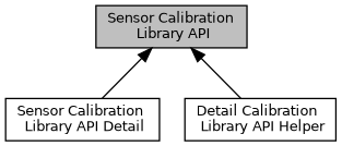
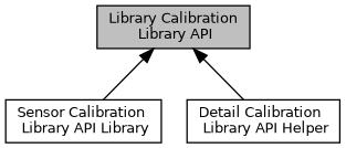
  digraph {
    rankdir=TB
    node [color=black fontname=Helvetica fontsize=10 shape=box]
    edge [dir=back fontname=Helvetica fontsize=10 labelfontname=Helvetica labelfontsize=10 shape=plaintext style=solid]
-   n1 [height=0.2 label="Sensor Calibration\l Library API Detail" width=0.4]
+   n1 [height=0.2 label="Sensor Calibration\l Library API Library" width=0.4]
    n2 [height=0.2 label="Detail Calibration\l Library API Helper" width=0.4]
-   n3 [fillcolor=grey75 fontcolor=black height=0.2 label="Sensor Calibration\l Library API" style=filled width=0.4]
+   n3 [fillcolor=grey75 fontcolor=black height=0.2 label="Library Calibration\l Library API" style=filled width=0.4]
    n3 -> n1
    n3 -> n2
  }
